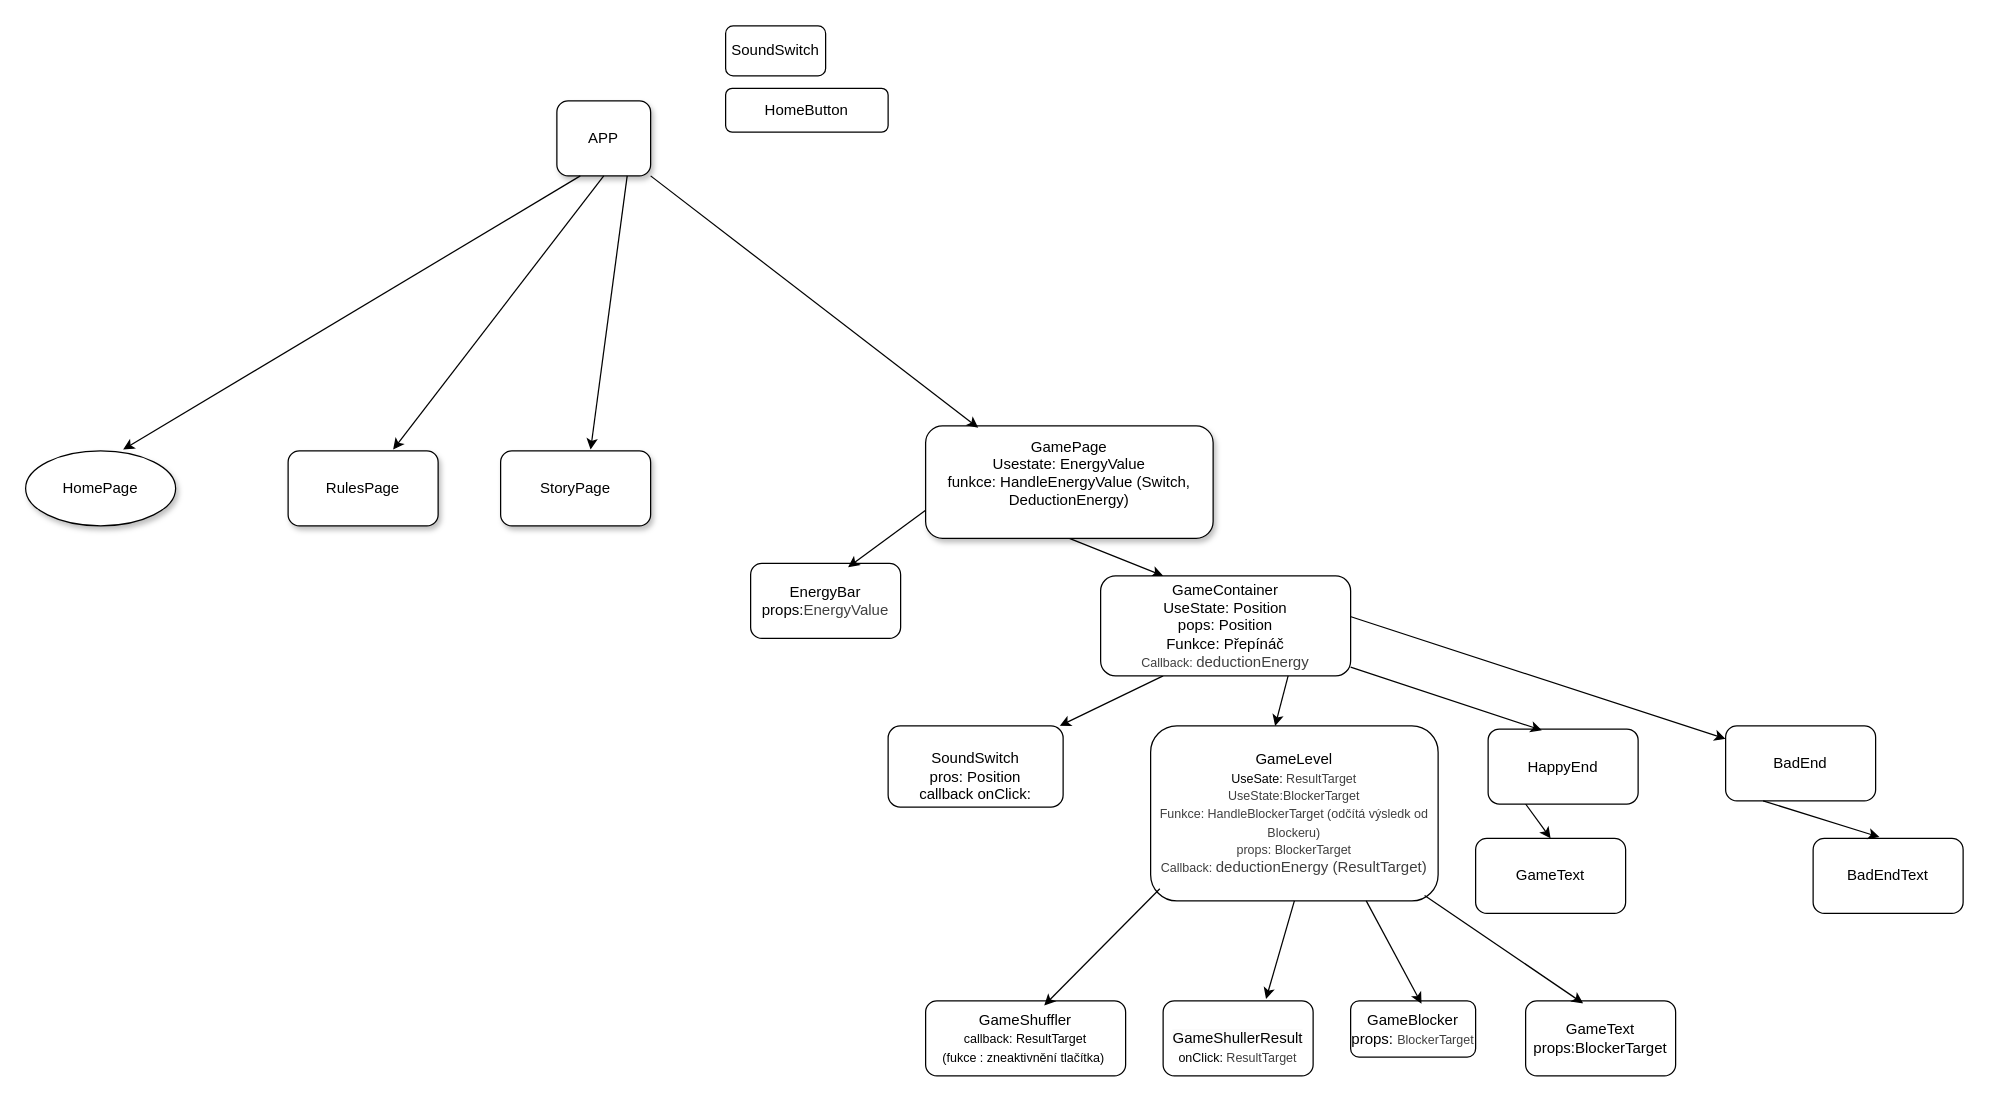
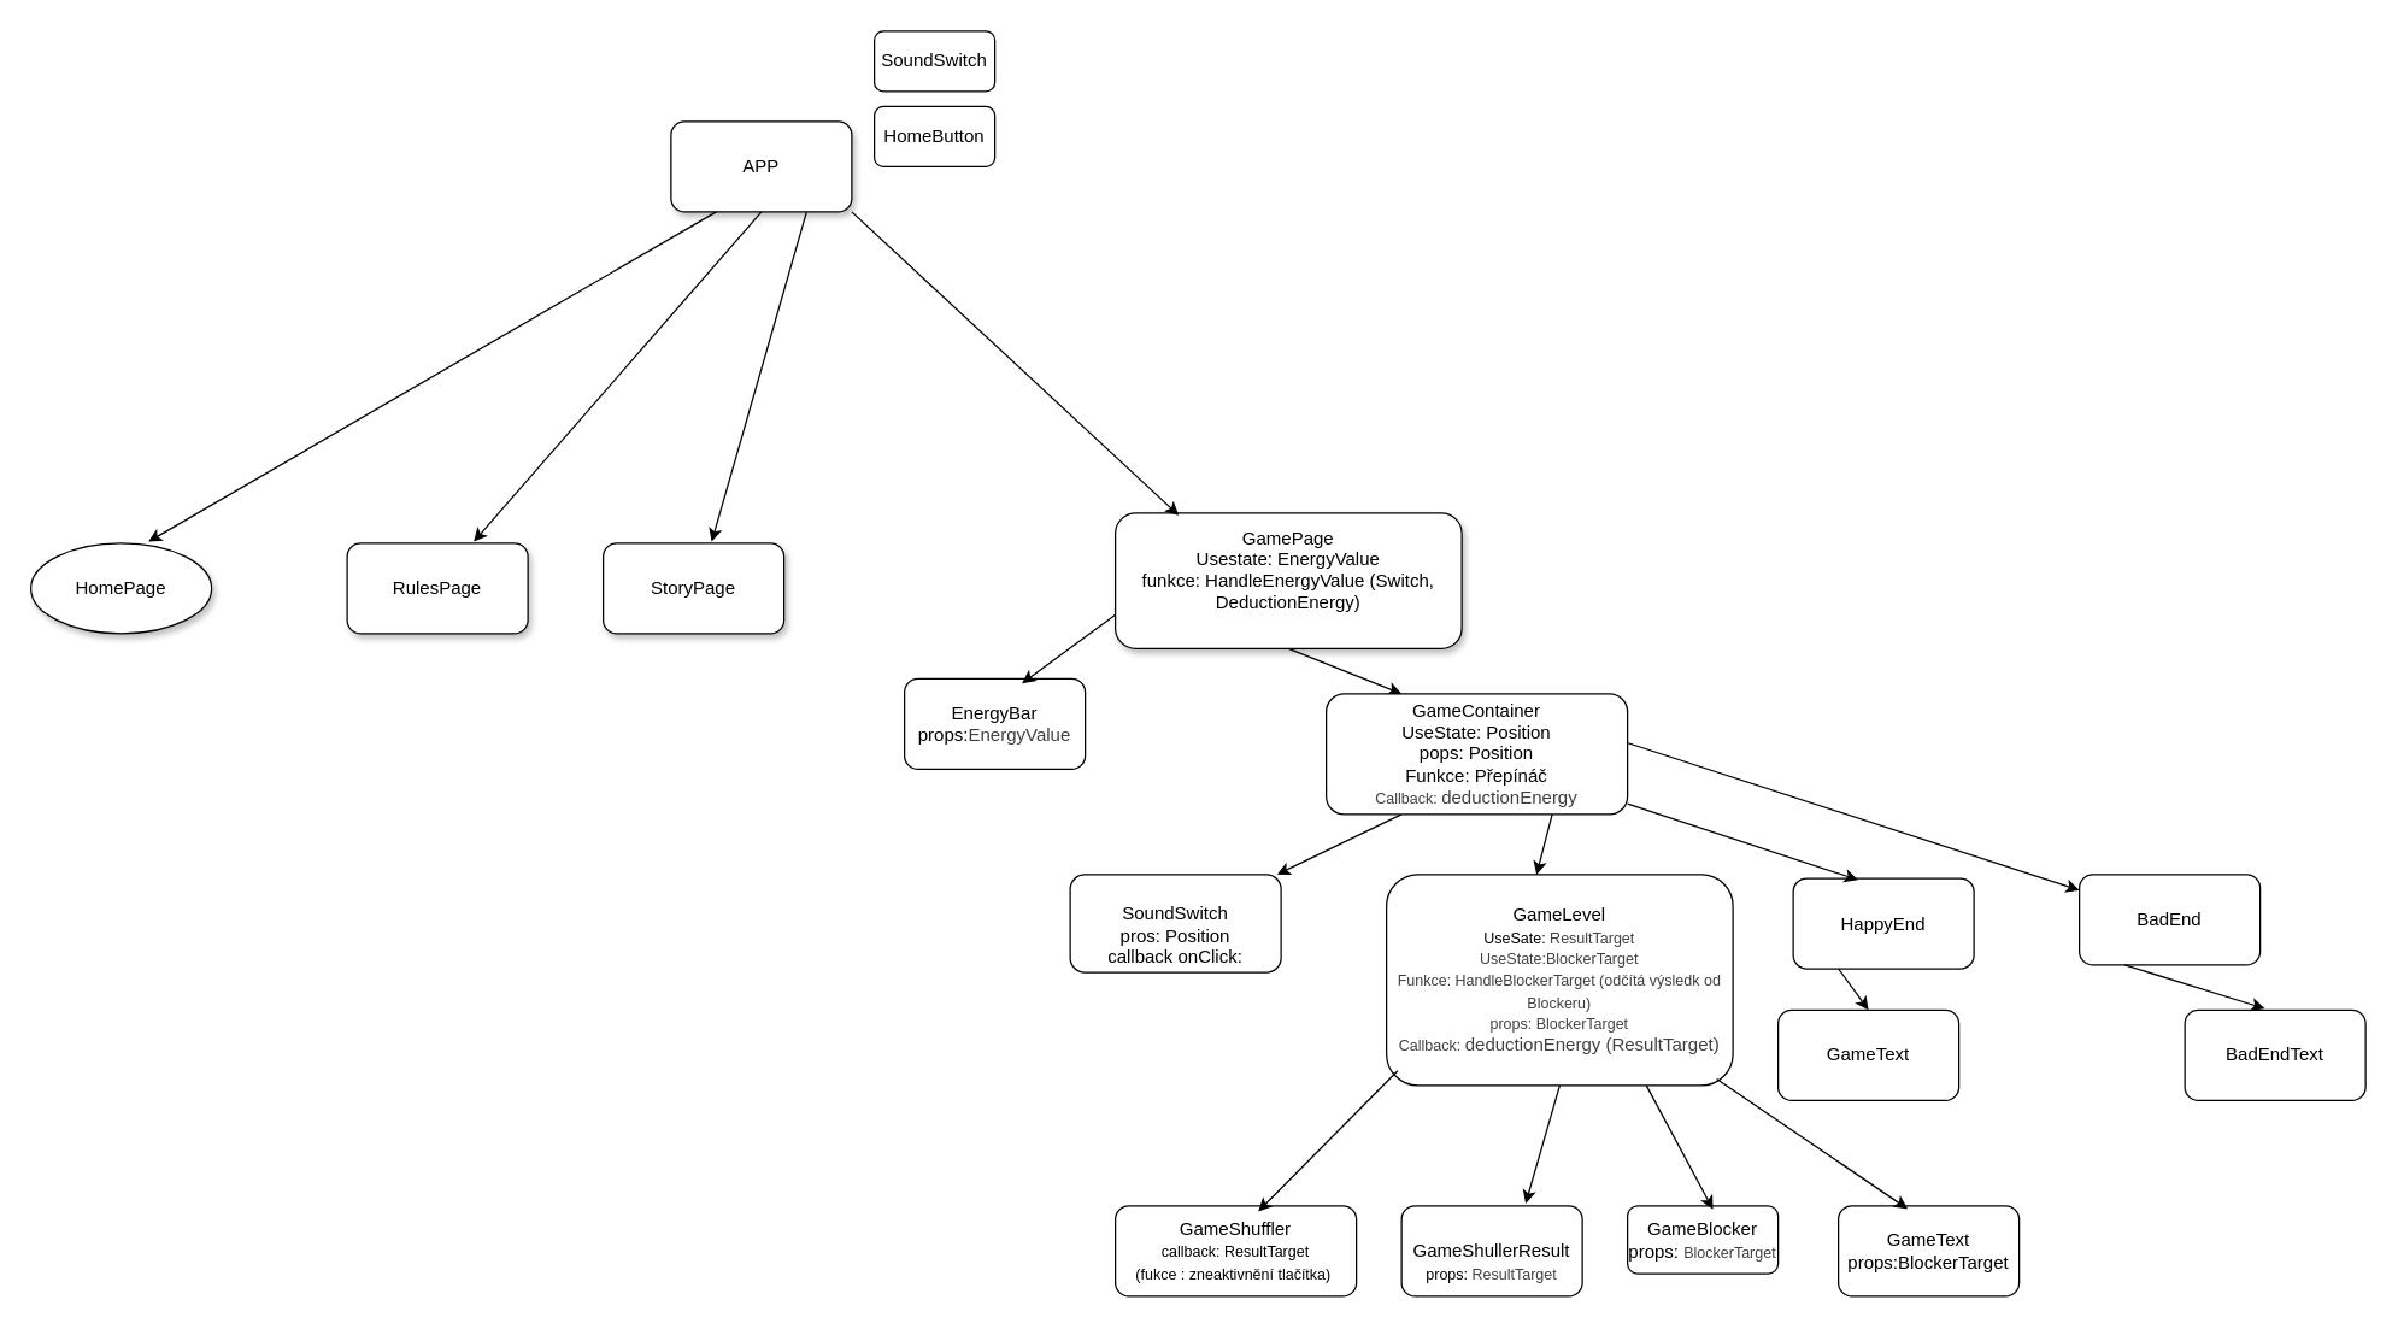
  <mxCell id="0" />
  <mxCell id="1" parent="0" />
  <mxCell id="2" value="&lt;div&gt;RulesPage&lt;/div&gt;" style="rounded=1;whiteSpace=wrap;html=1;shadow=1;" parent="1" vertex="1"><mxGeometry x="230" y="360" width="120" height="60" as="geometry" /></mxCell>
  <mxCell id="3" value="HomePage" style="ellipse;whiteSpace=wrap;html=1;shadow=1;" parent="1" vertex="1"><mxGeometry x="20" y="360" width="120" height="60" as="geometry" /></mxCell>
  <mxCell id="4" value="StoryPage" style="rounded=1;whiteSpace=wrap;html=1;shadow=1;" parent="1" vertex="1"><mxGeometry x="400" y="360" width="120" height="60" as="geometry" /></mxCell>
- <mxCell id="5" value="&lt;div&gt;APP&lt;/div&gt;" style="rounded=1;whiteSpace=wrap;html=1;shadow=1;" parent="1" vertex="1"><mxGeometry x="445" y="80" width="75" height="60" as="geometry" /></mxCell>
+ <mxCell id="5" value="&lt;div&gt;APP&lt;/div&gt;" style="rounded=1;whiteSpace=wrap;html=1;shadow=1;" parent="1" vertex="1"><mxGeometry x="445" y="80" width="120" height="60" as="geometry" /></mxCell>
  <mxCell id="6" style="edgeStyle=none;html=1;exitX=0.5;exitY=1;exitDx=0;exitDy=0;entryX=0.25;entryY=0;entryDx=0;entryDy=0;" parent="1" source="7" target="18" edge="1"><mxGeometry relative="1" as="geometry" /></mxCell>
  <mxCell id="7" value="GamePage&lt;div&gt;&lt;font color=&quot;#000000&quot;&gt;Usestate: EnergyValue&lt;br&gt;&lt;/font&gt;&lt;div&gt;funkce: HandleEnergyValue (Switch, DeductionEnergy)&lt;/div&gt;&lt;div&gt;&lt;span style=&quot;font-family: monospace; font-size: 0px; text-align: start; text-wrap-mode: nowrap;&quot;&gt;%3CmxGraphModel%3E%3Croot%3E%3CmxCell%20id%3D%220%22%2F%3E%3CmxCell%20id%3D%221%22%20parent%3D%220%22%2F%3E%3CmxCell%20id%3D%222%22%20value%3D%22HomeButton%22%20style%3D%22rounded%3D1%3BwhiteSpace%3Dwrap%3Bhtml%3D1%3B%22%20vertex%3D%221%22%20parent%3D%221%22%3E%3CmxGeometry%20x%3D%22530%22%20y%3D%22-1220%22%20width%3D%2280%22%20height%3D%2240%22%20as%3D%22geometry%22%2F%3E%3C%2FmxCell%3E%3C%2Froot%3E%3C%2FmxGraphModel%3EEnag&lt;/span&gt;&lt;span style=&quot;font-family: monospace; font-size: 0px; text-align: start; text-wrap-mode: nowrap; background-color: transparent;&quot;&gt;%3CmxGraphModel%3E%3Croot%3E%3CmxCell%20id%3D%220%22%2F%3E%3CmxCell%20id%3D%221%22%20parent%3D%220%22%2F%3E%3CmxCell%20id%3D%222%22%20value%3D%22HomeButton%22%20style%3D%22rounded%3D1%3BwhiteSpace%3Dwrap%3Bhtml%3D1%3B%22%20vertex%3D%221%22%20parent%3D%221%22%3E%3CmxGeometry%20x%3D%22530%22%20y%3D%22-1220%22%20width%3D%2280%22%20height%3D%2240%22%20as%3D%22geometry%22%2F%3E%3C%2FmxCell%3E%3C%2Froot%3E%3C%2FmxGraphModel%3E&lt;/span&gt;&lt;/div&gt;&lt;/div&gt;" style="rounded=1;whiteSpace=wrap;html=1;shadow=1;" parent="1" vertex="1"><mxGeometry x="740" y="340" width="230" height="90" as="geometry" /></mxCell>
  <mxCell id="8" style="edgeStyle=none;html=1;exitX=0.977;exitY=0.389;exitDx=0;exitDy=0;exitPerimeter=0;" parent="1" source="18" target="28" edge="1"><mxGeometry relative="1" as="geometry"><mxPoint x="1480" y="420" as="targetPoint" /><mxPoint x="1515.4" y="640.06" as="sourcePoint" /></mxGeometry></mxCell>
  <mxCell id="9" value="&lt;span style=&quot;color: rgb(0, 0, 0);&quot;&gt;SoundSwitch&lt;/span&gt;" style="rounded=1;whiteSpace=wrap;html=1;" parent="1" vertex="1"><mxGeometry x="580" y="20" width="80" height="40" as="geometry" /></mxCell>
  <mxCell id="10" style="edgeStyle=none;html=1;exitX=0.25;exitY=1;exitDx=0;exitDy=0;entryX=0.65;entryY=-0.017;entryDx=0;entryDy=0;entryPerimeter=0;" parent="1" source="5" target="3" edge="1"><mxGeometry relative="1" as="geometry" /></mxCell>
  <mxCell id="11" style="edgeStyle=none;html=1;exitX=0.5;exitY=1;exitDx=0;exitDy=0;entryX=0.7;entryY=-0.017;entryDx=0;entryDy=0;entryPerimeter=0;" parent="1" source="5" target="2" edge="1"><mxGeometry relative="1" as="geometry" /></mxCell>
  <mxCell id="12" style="edgeStyle=none;html=1;exitX=0.75;exitY=1;exitDx=0;exitDy=0;entryX=0.6;entryY=-0.017;entryDx=0;entryDy=0;entryPerimeter=0;" parent="1" source="5" target="4" edge="1"><mxGeometry relative="1" as="geometry" /></mxCell>
  <mxCell id="13" style="edgeStyle=none;html=1;exitX=1;exitY=1;exitDx=0;exitDy=0;entryX=0.183;entryY=0.017;entryDx=0;entryDy=0;entryPerimeter=0;" parent="1" source="5" target="7" edge="1"><mxGeometry relative="1" as="geometry" /></mxCell>
  <mxCell id="14" value="EnergyBar&lt;div&gt;props:&lt;span style=&quot;color: rgb(63, 63, 63); background-color: transparent;&quot;&gt;EnergyValue&lt;/span&gt;&lt;/div&gt;" style="rounded=1;whiteSpace=wrap;html=1;" parent="1" vertex="1"><mxGeometry x="600" y="450" width="120" height="60" as="geometry" /></mxCell>
  <mxCell id="15" style="edgeStyle=none;html=1;exitX=0;exitY=0.75;exitDx=0;exitDy=0;entryX=0.65;entryY=0.05;entryDx=0;entryDy=0;entryPerimeter=0;" parent="1" source="7" target="14" edge="1"><mxGeometry relative="1" as="geometry"><mxPoint x="597.5" y="540" as="sourcePoint" /></mxGeometry></mxCell>
  <mxCell id="16" value="&lt;br&gt;SoundSwitch&lt;div&gt;&lt;font color=&quot;#000000&quot;&gt;pros: Position&lt;br&gt;&lt;/font&gt;callback onClick:&lt;/div&gt;" style="rounded=1;whiteSpace=wrap;html=1;" parent="1" vertex="1"><mxGeometry x="710" y="580" width="140" height="65" as="geometry" /></mxCell>
  <mxCell id="17" style="edgeStyle=none;html=1;exitX=0.25;exitY=1;exitDx=0;exitDy=0;" parent="1" source="18" target="16" edge="1"><mxGeometry relative="1" as="geometry"><mxPoint x="880" y="430" as="sourcePoint" /><mxPoint x="880" y="440" as="targetPoint" /></mxGeometry></mxCell>
  <mxCell id="18" value="GameContainer&lt;div&gt;UseState: Position&lt;/div&gt;&lt;div&gt;pops: Position&lt;/div&gt;&lt;div&gt;Funkce: Přepínáč&lt;/div&gt;&lt;div&gt;&lt;span style=&quot;color: rgb(63, 63, 63); font-size: 10px;&quot;&gt;Callback:&amp;nbsp;&lt;/span&gt;&lt;span style=&quot;color: rgb(63, 63, 63); background-color: transparent;&quot;&gt;deductionEnergy&lt;/span&gt;&lt;/div&gt;" style="rounded=1;whiteSpace=wrap;html=1;" parent="1" vertex="1"><mxGeometry x="880" y="460" width="200" height="80" as="geometry" /></mxCell>
  <mxCell id="19" value="GameLevel&lt;div&gt;&lt;font style=&quot;font-size: 10px;&quot;&gt;UseSate:&amp;nbsp;&lt;span style=&quot;color: rgb(63, 63, 63); background-color: transparent;&quot;&gt;ResultTarget&lt;/span&gt;&lt;/font&gt;&lt;/div&gt;&lt;div&gt;&lt;font style=&quot;font-size: 10px;&quot;&gt;&lt;span style=&quot;color: rgb(63, 63, 63); background-color: transparent;&quot;&gt;UseState:BlockerTarget&lt;/span&gt;&lt;/font&gt;&lt;/div&gt;&lt;div&gt;&lt;font style=&quot;font-size: 10px;&quot;&gt;&lt;span style=&quot;color: rgb(63, 63, 63); background-color: transparent;&quot;&gt;Funkce: HandleBlockerTarget (odčítá výsledk od Blockeru)&lt;/span&gt;&lt;/font&gt;&lt;/div&gt;&lt;div&gt;&lt;span style=&quot;color: rgb(63, 63, 63); background-color: transparent;&quot;&gt;&lt;font style=&quot;font-size: 10px;&quot;&gt;props:&amp;nbsp;&lt;/font&gt;&lt;/span&gt;&lt;span style=&quot;color: rgb(63, 63, 63); font-size: 10px; background-color: transparent;&quot;&gt;BlockerTarget&lt;/span&gt;&lt;/div&gt;&lt;div&gt;&lt;span style=&quot;color: rgb(63, 63, 63); background-color: transparent;&quot;&gt;&lt;font style=&quot;font-size: 10px;&quot;&gt;Callback:&amp;nbsp;&lt;/font&gt;&lt;/span&gt;&lt;span style=&quot;color: rgb(63, 63, 63); background-color: transparent;&quot;&gt;deductionEnergy (ResultTarget)&lt;/span&gt;&lt;/div&gt;" style="rounded=1;whiteSpace=wrap;html=1;" parent="1" vertex="1"><mxGeometry x="920" y="580" width="230" height="140" as="geometry" /></mxCell>
  <mxCell id="20" style="edgeStyle=none;html=1;exitX=0.75;exitY=1;exitDx=0;exitDy=0;entryX=0.433;entryY=0;entryDx=0;entryDy=0;entryPerimeter=0;" parent="1" source="18" target="19" edge="1"><mxGeometry relative="1" as="geometry" /></mxCell>
  <mxCell id="21" value="GameBlocker&lt;div&gt;props:&amp;nbsp;&lt;span style=&quot;color: rgb(63, 63, 63); font-size: 10px; background-color: transparent;&quot;&gt;BlockerTarget&lt;/span&gt;&lt;/div&gt;" style="rounded=1;whiteSpace=wrap;html=1;" parent="1" vertex="1"><mxGeometry x="1080" y="800" width="100" height="45" as="geometry" /></mxCell>
  <mxCell id="22" style="edgeStyle=none;html=1;exitX=0.75;exitY=1;exitDx=0;exitDy=0;entryX=0.567;entryY=0.05;entryDx=0;entryDy=0;entryPerimeter=0;" parent="1" source="19" target="21" edge="1"><mxGeometry relative="1" as="geometry" /></mxCell>
  <mxCell id="23" value="GameShuffler&lt;div&gt;&lt;font style=&quot;font-size: 10px;&quot;&gt;callback: ResultTarget&lt;/font&gt;&lt;/div&gt;&lt;div&gt;&lt;span style=&quot;font-size: 10px; background-color: transparent;&quot;&gt;(fukce : zneaktivnění tlačítka)&amp;nbsp;&lt;/span&gt;&lt;/div&gt;" style="rounded=1;whiteSpace=wrap;html=1;" parent="1" vertex="1"><mxGeometry x="740" y="800" width="160" height="60" as="geometry" /></mxCell>
- <mxCell id="24" value="&lt;br&gt;&lt;span style=&quot;color: rgb(0, 0, 0); font-family: Helvetica; font-size: 12px; font-style: normal; font-variant-ligatures: normal; font-variant-caps: normal; font-weight: 400; letter-spacing: normal; orphans: 2; text-align: center; text-indent: 0px; text-transform: none; widows: 2; word-spacing: 0px; -webkit-text-stroke-width: 0px; white-space: normal; background-color: rgb(251, 251, 251); text-decoration-thickness: initial; text-decoration-style: initial; text-decoration-color: initial; float: none; display: inline !important;&quot;&gt;GameShullerResult&lt;/span&gt;&lt;br&gt;&lt;font style=&quot;font-size: 10px;&quot;&gt;onClick:&amp;nbsp;&lt;/font&gt;&lt;span style=&quot;color: rgb(63, 63, 63); font-size: 10px;&quot;&gt;ResultTarget&lt;/span&gt;" style="rounded=1;whiteSpace=wrap;html=1;" parent="1" vertex="1"><mxGeometry x="930" y="800" width="120" height="60" as="geometry" /></mxCell>
+ <mxCell id="24" value="&lt;br&gt;&lt;span style=&quot;color: rgb(0, 0, 0); font-family: Helvetica; font-size: 12px; font-style: normal; font-variant-ligatures: normal; font-variant-caps: normal; font-weight: 400; letter-spacing: normal; orphans: 2; text-align: center; text-indent: 0px; text-transform: none; widows: 2; word-spacing: 0px; -webkit-text-stroke-width: 0px; white-space: normal; background-color: rgb(251, 251, 251); text-decoration-thickness: initial; text-decoration-style: initial; text-decoration-color: initial; float: none; display: inline !important;&quot;&gt;GameShullerResult&lt;/span&gt;&lt;br&gt;&lt;font style=&quot;font-size: 10px;&quot;&gt;props:&amp;nbsp;&lt;/font&gt;&lt;span style=&quot;color: rgb(63, 63, 63); font-size: 10px;&quot;&gt;ResultTarget&lt;/span&gt;" style="rounded=1;whiteSpace=wrap;html=1;" parent="1" vertex="1"><mxGeometry x="930" y="800" width="120" height="60" as="geometry" /></mxCell>
  <mxCell id="25" style="edgeStyle=none;html=1;exitX=0.25;exitY=1;exitDx=0;exitDy=0;entryX=0.5;entryY=0;entryDx=0;entryDy=0;" parent="1" source="26" target="33" edge="1"><mxGeometry relative="1" as="geometry" /></mxCell>
  <mxCell id="26" value="HappyEnd" style="rounded=1;whiteSpace=wrap;html=1;" parent="1" vertex="1"><mxGeometry x="1190" y="582.5" width="120" height="60" as="geometry" /></mxCell>
  <mxCell id="27" style="edgeStyle=none;html=1;entryX=0.358;entryY=0.017;entryDx=0;entryDy=0;entryPerimeter=0;" parent="1" source="18" target="26" edge="1"><mxGeometry relative="1" as="geometry"><mxPoint x="1461.4" y="638.56" as="sourcePoint" /><Array as="points" /></mxGeometry></mxCell>
  <mxCell id="28" value="BadEnd" style="rounded=1;whiteSpace=wrap;html=1;" parent="1" vertex="1"><mxGeometry x="1380" y="580" width="120" height="60" as="geometry" /></mxCell>
  <mxCell id="29" value="GameText&lt;div&gt;props:BlockerTarget&lt;/div&gt;" style="rounded=1;whiteSpace=wrap;html=1;" parent="1" vertex="1"><mxGeometry x="1220" y="800" width="120" height="60" as="geometry" /></mxCell>
  <mxCell id="30" style="edgeStyle=none;html=1;exitX=0.953;exitY=0.969;exitDx=0;exitDy=0;entryX=0.383;entryY=0.033;entryDx=0;entryDy=0;entryPerimeter=0;exitPerimeter=0;" parent="1" source="19" target="29" edge="1"><mxGeometry relative="1" as="geometry" /></mxCell>
  <mxCell id="31" value="BadEndText" style="rounded=1;whiteSpace=wrap;html=1;" parent="1" vertex="1"><mxGeometry x="1450" y="670" width="120" height="60" as="geometry" /></mxCell>
  <mxCell id="32" style="edgeStyle=none;html=1;exitX=0.25;exitY=1;exitDx=0;exitDy=0;entryX=0.442;entryY=-0.017;entryDx=0;entryDy=0;entryPerimeter=0;" parent="1" source="28" target="31" edge="1"><mxGeometry relative="1" as="geometry" /></mxCell>
  <mxCell id="33" value="GameText" style="rounded=1;whiteSpace=wrap;html=1;" parent="1" vertex="1"><mxGeometry x="1180" y="670" width="120" height="60" as="geometry" /></mxCell>
- <mxCell id="34" value="HomeButton" style="rounded=1;whiteSpace=wrap;html=1;" parent="1" vertex="1"><mxGeometry x="580" y="70" width="130" height="35" as="geometry" /></mxCell>
+ <mxCell id="34" value="HomeButton" style="rounded=1;whiteSpace=wrap;html=1;" parent="1" vertex="1"><mxGeometry x="580" y="70" width="80" height="40" as="geometry" /></mxCell>
  <mxCell id="35" style="edgeStyle=none;html=1;exitX=0.032;exitY=0.931;exitDx=0;exitDy=0;entryX=0.593;entryY=0.061;entryDx=0;entryDy=0;entryPerimeter=0;exitPerimeter=0;" parent="1" source="19" target="23" edge="1"><mxGeometry relative="1" as="geometry" /></mxCell>
  <mxCell id="36" style="edgeStyle=none;html=1;exitX=0.5;exitY=1;exitDx=0;exitDy=0;entryX=0.686;entryY=-0.026;entryDx=0;entryDy=0;entryPerimeter=0;" parent="1" source="19" target="24" edge="1"><mxGeometry relative="1" as="geometry" /></mxCell>
